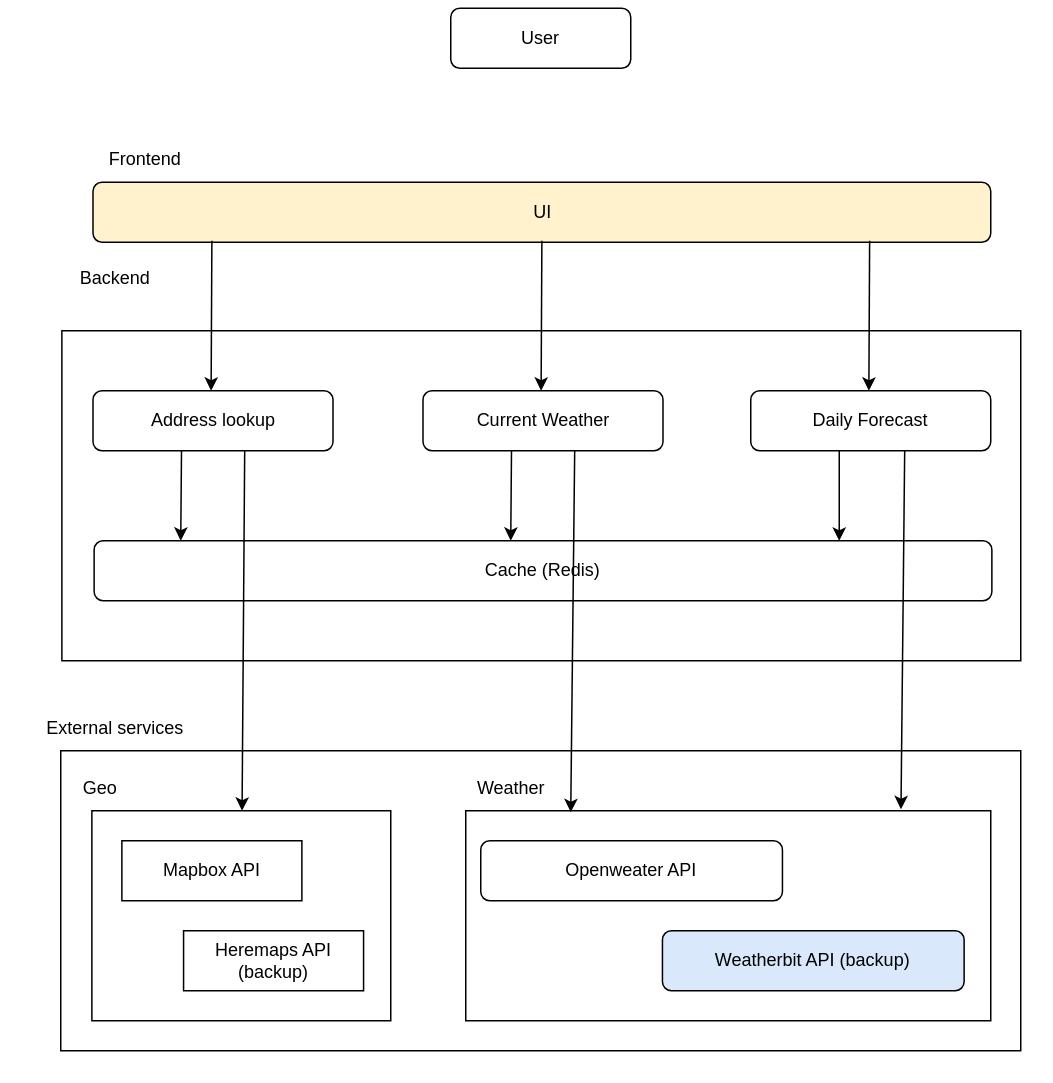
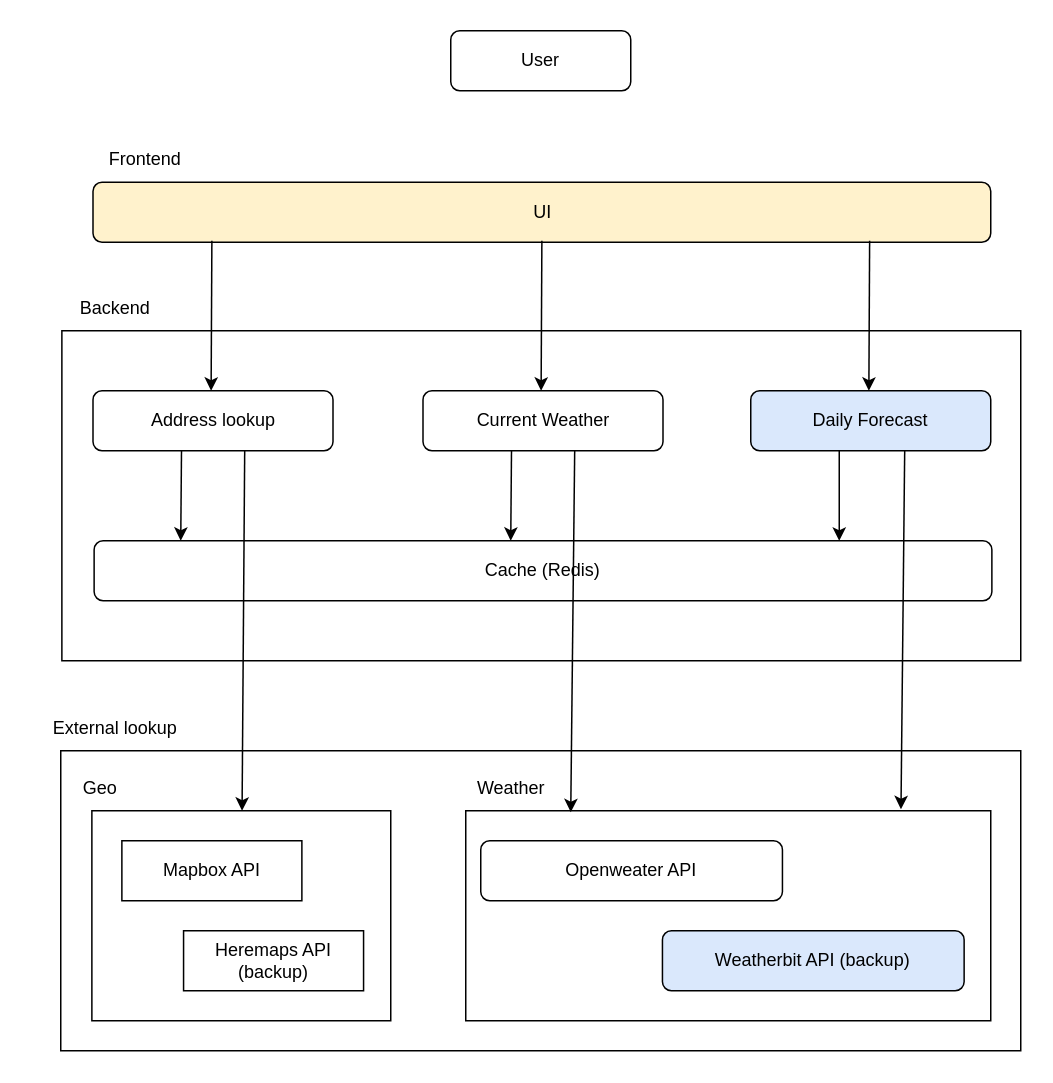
  <mxCell id="0" />
  <mxCell id="1" parent="0" />
  <mxCell id="2" value="" style="rounded=0;whiteSpace=wrap;html=1;" vertex="1" parent="1"><mxGeometry x="40" y="500" width="640" height="200" as="geometry" /></mxCell>
  <mxCell id="3" value="" style="rounded=0;whiteSpace=wrap;html=1;" vertex="1" parent="1"><mxGeometry x="310" y="540" width="350" height="140" as="geometry" /></mxCell>
  <mxCell id="4" value="" style="rounded=0;whiteSpace=wrap;html=1;" vertex="1" parent="1"><mxGeometry x="60.75" y="540" width="199.25" height="140" as="geometry" /></mxCell>
  <mxCell id="5" value="" style="rounded=0;whiteSpace=wrap;html=1;" vertex="1" parent="1"><mxGeometry x="40.75" y="220" width="639.25" height="220" as="geometry" /></mxCell>
- <mxCell id="6" value="User" style="rounded=1;whiteSpace=wrap;html=1;fontSize=12;glass=0;strokeWidth=1;shadow=0;" vertex="1" parent="1"><mxGeometry x="300" y="5" width="120" height="40" as="geometry" /></mxCell>
+ <mxCell id="6" value="User" style="rounded=1;whiteSpace=wrap;html=1;fontSize=12;glass=0;strokeWidth=1;shadow=0;" vertex="1" parent="1"><mxGeometry x="300" y="20" width="120" height="40" as="geometry" /></mxCell>
  <mxCell id="7" value="UI" style="rounded=1;whiteSpace=wrap;html=1;fontSize=12;glass=0;strokeWidth=1;shadow=0;fillColor=#fff2cc;" vertex="1" parent="1"><mxGeometry x="61.5" y="121" width="598.5" height="40" as="geometry" /></mxCell>
  <mxCell id="8" value="Address lookup" style="rounded=1;whiteSpace=wrap;html=1;fontSize=12;glass=0;strokeWidth=1;shadow=0;" vertex="1" parent="1"><mxGeometry x="61.5" y="260" width="160" height="40" as="geometry" /></mxCell>
- <mxCell id="9" value="Daily Forecast" style="rounded=1;whiteSpace=wrap;html=1;fontSize=12;glass=0;strokeWidth=1;shadow=0;" vertex="1" parent="1"><mxGeometry x="500" y="260" width="160" height="40" as="geometry" /></mxCell>
+ <mxCell id="9" value="Daily Forecast" style="rounded=1;whiteSpace=wrap;html=1;fontSize=12;glass=0;strokeWidth=1;shadow=0;fillColor=#dae8fc;" vertex="1" parent="1"><mxGeometry x="500" y="260" width="160" height="40" as="geometry" /></mxCell>
  <mxCell id="10" value="Current Weather" style="rounded=1;whiteSpace=wrap;html=1;fontSize=12;glass=0;strokeWidth=1;shadow=0;" vertex="1" parent="1"><mxGeometry x="281.5" y="260" width="160" height="40" as="geometry" /></mxCell>
  <mxCell id="11" value="Openweater API" style="rounded=1;whiteSpace=wrap;html=1;fontSize=12;glass=0;strokeWidth=1;shadow=0;" vertex="1" parent="1"><mxGeometry x="320" y="560" width="201.13" height="40" as="geometry" /></mxCell>
  <mxCell id="12" value="Mapbox API" style="whiteSpace=wrap;html=1;fontSize=12;glass=0;strokeWidth=1;shadow=0;rounded=0;" vertex="1" parent="1"><mxGeometry x="80.75" y="560" width="120" height="40" as="geometry" /></mxCell>
  <mxCell id="13" value="Heremaps API&lt;br&gt;(backup)" style="whiteSpace=wrap;html=1;fontSize=12;glass=0;strokeWidth=1;shadow=0;rounded=0;" vertex="1" parent="1"><mxGeometry x="121.88" y="620" width="120" height="40" as="geometry" /></mxCell>
  <mxCell id="14" value="Weatherbit API (backup)" style="rounded=1;whiteSpace=wrap;html=1;fontSize=12;glass=0;strokeWidth=1;shadow=0;fillColor=#dae8fc;" vertex="1" parent="1"><mxGeometry x="441.13" y="620" width="201.13" height="40" as="geometry" /></mxCell>
  <mxCell id="15" value="Cache (Redis)" style="rounded=1;whiteSpace=wrap;html=1;fontSize=12;glass=0;strokeWidth=1;shadow=0;" vertex="1" parent="1"><mxGeometry x="62.25" y="360" width="598.5" height="40" as="geometry" /></mxCell>
  <mxCell id="16" value="" style="endArrow=classic;html=1;rounded=0;entryX=0.5;entryY=0;entryDx=0;entryDy=0;" edge="1" parent="1"><mxGeometry width="50" height="50" relative="1" as="geometry"><mxPoint x="140.75" y="160" as="sourcePoint" /><mxPoint x="140.25" y="260" as="targetPoint" /></mxGeometry></mxCell>
  <mxCell id="17" value="" style="endArrow=classic;html=1;rounded=0;entryX=0.5;entryY=0;entryDx=0;entryDy=0;" edge="1" parent="1"><mxGeometry width="50" height="50" relative="1" as="geometry"><mxPoint x="360.75" y="160" as="sourcePoint" /><mxPoint x="360.25" y="260" as="targetPoint" /></mxGeometry></mxCell>
  <mxCell id="18" value="" style="endArrow=classic;html=1;rounded=0;entryX=0.5;entryY=0;entryDx=0;entryDy=0;" edge="1" parent="1"><mxGeometry width="50" height="50" relative="1" as="geometry"><mxPoint x="579.25" y="160" as="sourcePoint" /><mxPoint x="578.75" y="260" as="targetPoint" /></mxGeometry></mxCell>
  <mxCell id="19" value="" style="endArrow=classic;html=1;rounded=0;" edge="1" parent="1"><mxGeometry width="50" height="50" relative="1" as="geometry"><mxPoint x="120.5" y="300" as="sourcePoint" /><mxPoint x="120" y="360" as="targetPoint" /></mxGeometry></mxCell>
  <mxCell id="20" value="" style="endArrow=classic;html=1;rounded=0;" edge="1" parent="1"><mxGeometry width="50" height="50" relative="1" as="geometry"><mxPoint x="340.5" y="300" as="sourcePoint" /><mxPoint x="340" y="360" as="targetPoint" /></mxGeometry></mxCell>
  <mxCell id="21" value="" style="endArrow=classic;html=1;rounded=0;" edge="1" parent="1"><mxGeometry width="50" height="50" relative="1" as="geometry"><mxPoint x="559" y="300" as="sourcePoint" /><mxPoint x="559" y="360" as="targetPoint" /></mxGeometry></mxCell>
  <mxCell id="22" value="" style="endArrow=classic;html=1;rounded=0;" edge="1" parent="1" target="4"><mxGeometry width="50" height="50" relative="1" as="geometry"><mxPoint x="162.63" y="300" as="sourcePoint" /><mxPoint x="160" y="500" as="targetPoint" /></mxGeometry></mxCell>
- <mxCell id="23" value="Backend" style="text;html=1;align=center;verticalAlign=middle;resizable=0;points=[];autosize=1;strokeColor=none;fillColor=none;" vertex="1" parent="1"><mxGeometry x="40.75" y="170" width="70" height="30" as="geometry" /></mxCell>
+ <mxCell id="23" value="Backend" style="text;html=1;align=center;verticalAlign=middle;resizable=0;points=[];autosize=1;strokeColor=none;fillColor=none;" vertex="1" parent="1"><mxGeometry x="40.75" y="190" width="70" height="30" as="geometry" /></mxCell>
  <mxCell id="24" value="Frontend" style="text;html=1;align=center;verticalAlign=middle;resizable=0;points=[];autosize=1;strokeColor=none;fillColor=none;" vertex="1" parent="1"><mxGeometry x="60.75" y="91" width="70" height="30" as="geometry" /></mxCell>
  <mxCell id="25" value="" style="endArrow=classic;html=1;rounded=0;entryX=0.2;entryY=0.007;entryDx=0;entryDy=0;entryPerimeter=0;" edge="1" parent="1" target="3"><mxGeometry width="50" height="50" relative="1" as="geometry"><mxPoint x="382.63" y="300" as="sourcePoint" /><mxPoint x="380" y="523" as="targetPoint" /></mxGeometry></mxCell>
  <mxCell id="26" value="" style="endArrow=classic;html=1;rounded=0;entryX=0.829;entryY=-0.007;entryDx=0;entryDy=0;entryPerimeter=0;" edge="1" parent="1" target="3"><mxGeometry width="50" height="50" relative="1" as="geometry"><mxPoint x="602.63" y="300" as="sourcePoint" /><mxPoint x="600" y="500" as="targetPoint" /></mxGeometry></mxCell>
- <mxCell id="27" value="External services" style="text;html=1;align=center;verticalAlign=middle;resizable=0;points=[];autosize=1;strokeColor=none;fillColor=none;" vertex="1" parent="1"><mxGeometry x="20.75" y="470" width="110" height="30" as="geometry" /></mxCell>
+ <mxCell id="27" value="External lookup" style="text;html=1;align=center;verticalAlign=middle;resizable=0;points=[];autosize=1;strokeColor=none;fillColor=none;" vertex="1" parent="1"><mxGeometry x="20.75" y="470" width="110" height="30" as="geometry" /></mxCell>
  <mxCell id="28" value="Geo" style="text;html=1;align=center;verticalAlign=middle;resizable=0;points=[];autosize=1;strokeColor=none;fillColor=none;" vertex="1" parent="1"><mxGeometry x="40.75" y="510" width="50" height="30" as="geometry" /></mxCell>
  <mxCell id="29" value="Weather" style="text;html=1;align=center;verticalAlign=middle;resizable=0;points=[];autosize=1;strokeColor=none;fillColor=none;" vertex="1" parent="1"><mxGeometry x="310" y="510" width="60" height="30" as="geometry" /></mxCell>
